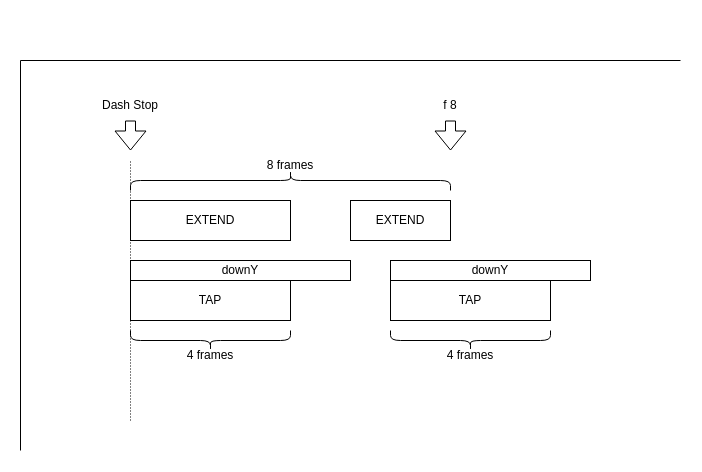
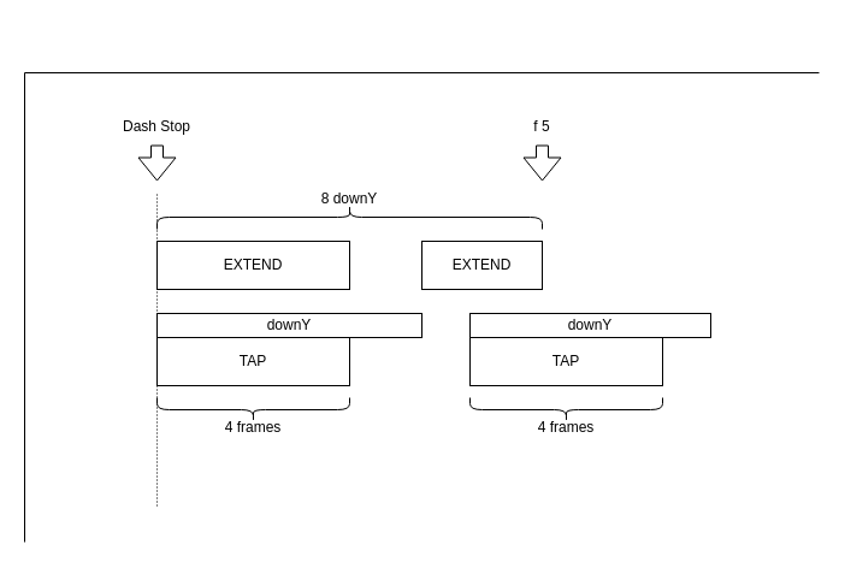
  <mxCell id="0" />
  <mxCell id="1" parent="0" />
  <mxCell id="2" value="" style="endArrow=none;html=1;rounded=0;strokeWidth=1;dashed=1;dashPattern=1 2;" parent="1" edge="1"><mxGeometry width="50" height="50" relative="1" as="geometry"><mxPoint x="130" y="420" as="sourcePoint" /><mxPoint x="130" y="160" as="targetPoint" /></mxGeometry></mxCell>
  <mxCell id="3" value="" style="shape=curlyBracket;whiteSpace=wrap;html=1;rounded=1;labelPosition=left;verticalLabelPosition=middle;align=right;verticalAlign=middle;size=0.5;rotation=90;" parent="1" vertex="1"><mxGeometry x="280" y="20" width="20" height="320" as="geometry" /></mxCell>
- <mxCell id="4" value="8 frames" style="text;html=1;align=center;verticalAlign=middle;whiteSpace=wrap;rounded=0;" parent="1" vertex="1"><mxGeometry x="260" y="150" width="60" height="30" as="geometry" /></mxCell>
+ <mxCell id="4" value="8 downY" style="text;html=1;align=center;verticalAlign=middle;whiteSpace=wrap;rounded=0;" parent="1" vertex="1"><mxGeometry x="260" y="150" width="60" height="30" as="geometry" /></mxCell>
  <mxCell id="5" value="" style="endArrow=none;html=1;rounded=0;" parent="1" edge="1"><mxGeometry width="50" height="50" relative="1" as="geometry"><mxPoint x="20" y="450" as="sourcePoint" /><mxPoint x="20" y="60" as="targetPoint" /></mxGeometry></mxCell>
  <mxCell id="6" value="" style="endArrow=none;html=1;rounded=0;" parent="1" edge="1"><mxGeometry width="50" height="50" relative="1" as="geometry"><mxPoint x="20" y="60" as="sourcePoint" /><mxPoint x="680" y="60" as="targetPoint" /></mxGeometry></mxCell>
  <mxCell id="7" value="" style="shape=flexArrow;endArrow=classic;html=1;rounded=0;" parent="1" edge="1"><mxGeometry width="50" height="50" relative="1" as="geometry"><mxPoint x="130" y="120" as="sourcePoint" /><mxPoint x="130" y="150" as="targetPoint" /></mxGeometry></mxCell>
  <mxCell id="8" value="Dash Stop" style="text;html=1;align=center;verticalAlign=middle;whiteSpace=wrap;rounded=0;" parent="1" vertex="1"><mxGeometry x="100" y="90" width="60" height="30" as="geometry" /></mxCell>
  <mxCell id="9" value="downY" style="rounded=0;whiteSpace=wrap;html=1;" parent="1" vertex="1"><mxGeometry x="130" y="260" width="220" height="20" as="geometry" /></mxCell>
  <mxCell id="10" value="EXTEND" style="rounded=0;whiteSpace=wrap;html=1;" parent="1" vertex="1"><mxGeometry x="130" y="200" width="160" height="40" as="geometry" /></mxCell>
  <mxCell id="11" value="TAP" style="rounded=0;whiteSpace=wrap;html=1;" parent="1" vertex="1"><mxGeometry x="130" y="280" width="160" height="40" as="geometry" /></mxCell>
  <mxCell id="12" value="" style="shape=flexArrow;endArrow=classic;html=1;rounded=0;" parent="1" edge="1"><mxGeometry width="50" height="50" relative="1" as="geometry"><mxPoint x="450" y="120" as="sourcePoint" /><mxPoint x="450" y="150" as="targetPoint" /></mxGeometry></mxCell>
- <mxCell id="13" value="f 8" style="text;html=1;align=center;verticalAlign=middle;whiteSpace=wrap;rounded=0;" parent="1" vertex="1"><mxGeometry x="420" y="90" width="60" height="30" as="geometry" /></mxCell>
+ <mxCell id="13" value="f 5" style="text;html=1;align=center;verticalAlign=middle;whiteSpace=wrap;rounded=0;" parent="1" vertex="1"><mxGeometry x="420" y="90" width="60" height="30" as="geometry" /></mxCell>
  <mxCell id="14" value="" style="shape=curlyBracket;whiteSpace=wrap;html=1;rounded=1;labelPosition=left;verticalLabelPosition=middle;align=right;verticalAlign=middle;rotation=-90;size=0.5;" parent="1" vertex="1"><mxGeometry x="200" y="260" width="20" height="160" as="geometry" /></mxCell>
  <mxCell id="15" value="4 frames" style="text;html=1;align=center;verticalAlign=middle;whiteSpace=wrap;rounded=0;" parent="1" vertex="1"><mxGeometry x="180" y="340" width="60" height="30" as="geometry" /></mxCell>
  <mxCell id="16" value="EXTEND" style="rounded=0;whiteSpace=wrap;html=1;" vertex="1" parent="1"><mxGeometry x="350" y="200" width="100" height="40" as="geometry" /></mxCell>
  <mxCell id="17" value="downY" style="rounded=0;whiteSpace=wrap;html=1;" vertex="1" parent="1"><mxGeometry x="390" y="260" width="200" height="20" as="geometry" /></mxCell>
  <mxCell id="18" value="TAP" style="rounded=0;whiteSpace=wrap;html=1;" vertex="1" parent="1"><mxGeometry x="390" y="280" width="160" height="40" as="geometry" /></mxCell>
  <mxCell id="19" value="" style="shape=curlyBracket;whiteSpace=wrap;html=1;rounded=1;labelPosition=left;verticalLabelPosition=middle;align=right;verticalAlign=middle;rotation=-90;size=0.5;" vertex="1" parent="1"><mxGeometry x="460" y="260" width="20" height="160" as="geometry" /></mxCell>
  <mxCell id="20" value="4 frames" style="text;html=1;align=center;verticalAlign=middle;whiteSpace=wrap;rounded=0;" vertex="1" parent="1"><mxGeometry x="440" y="340" width="60" height="30" as="geometry" /></mxCell>
